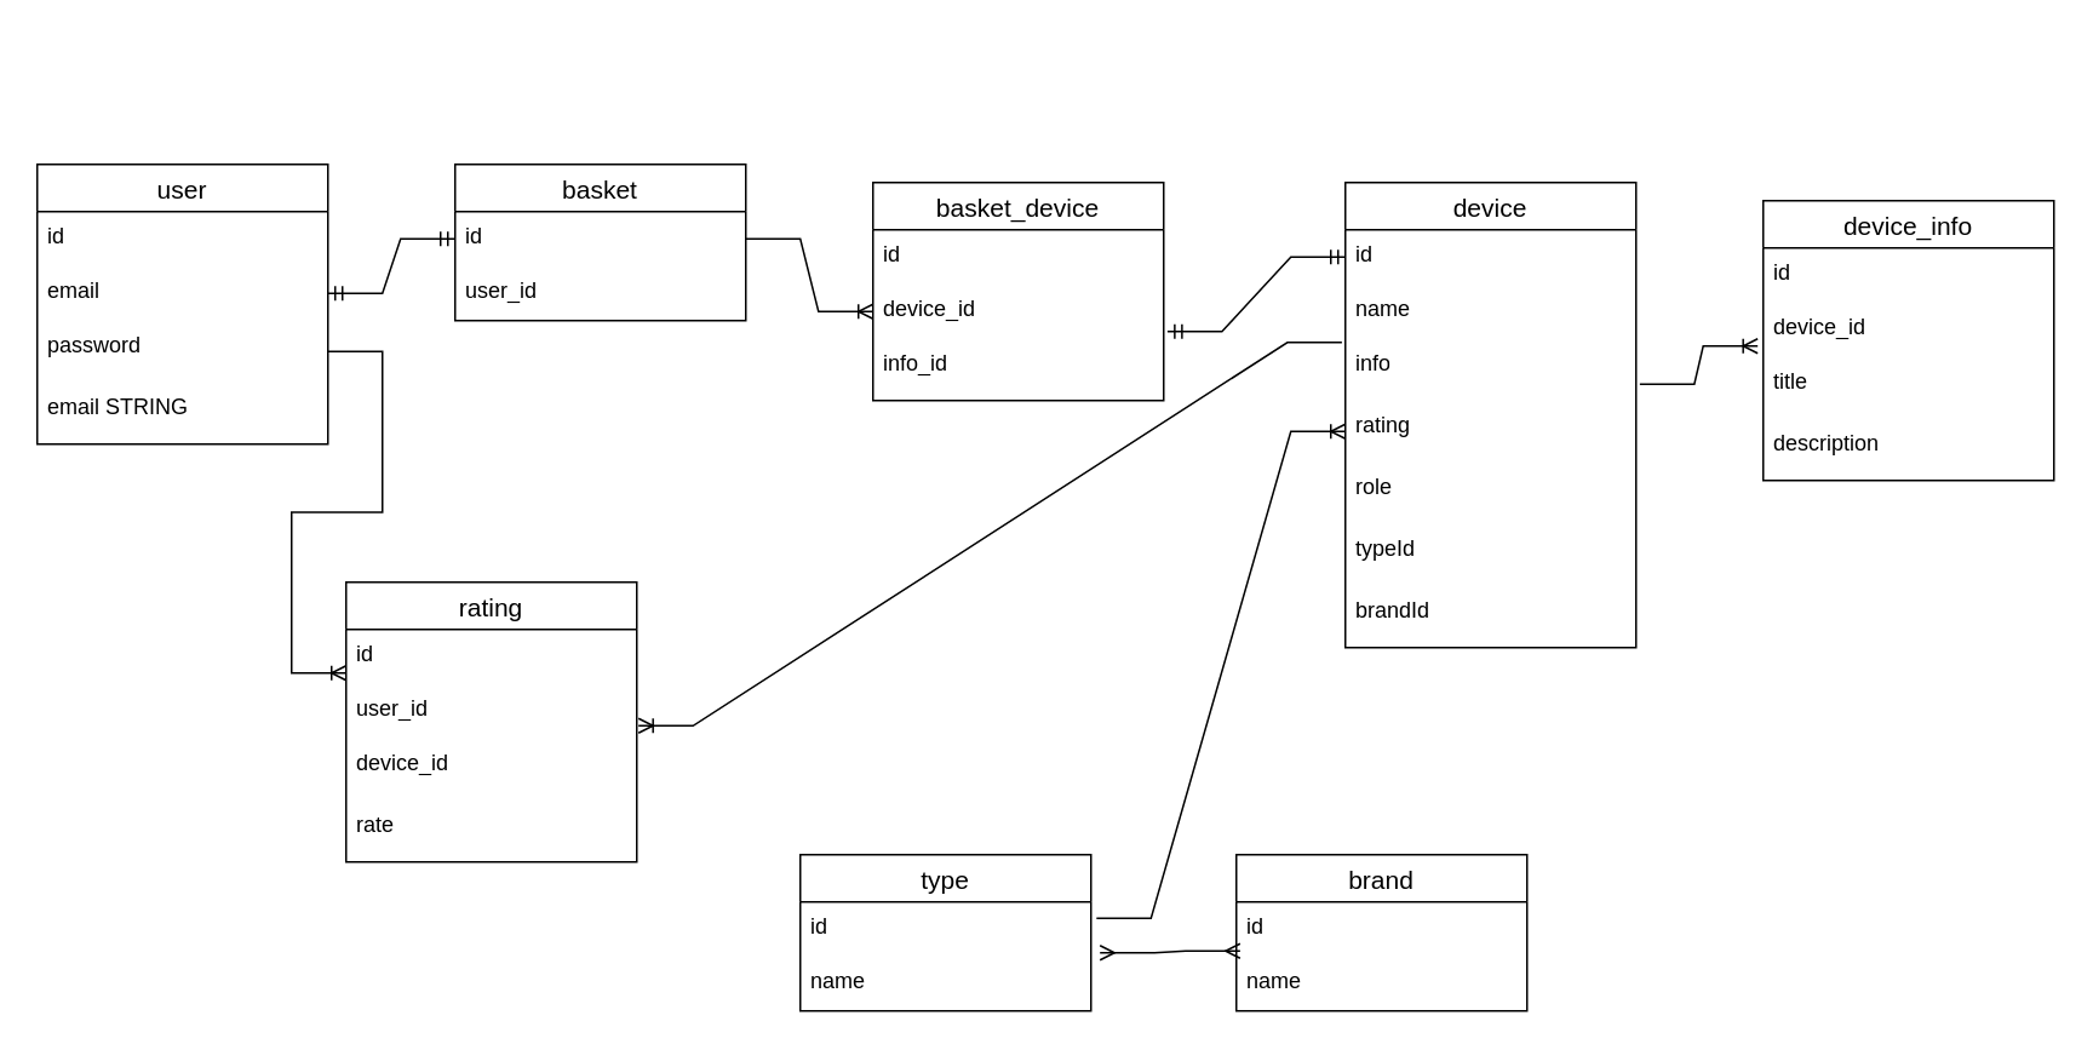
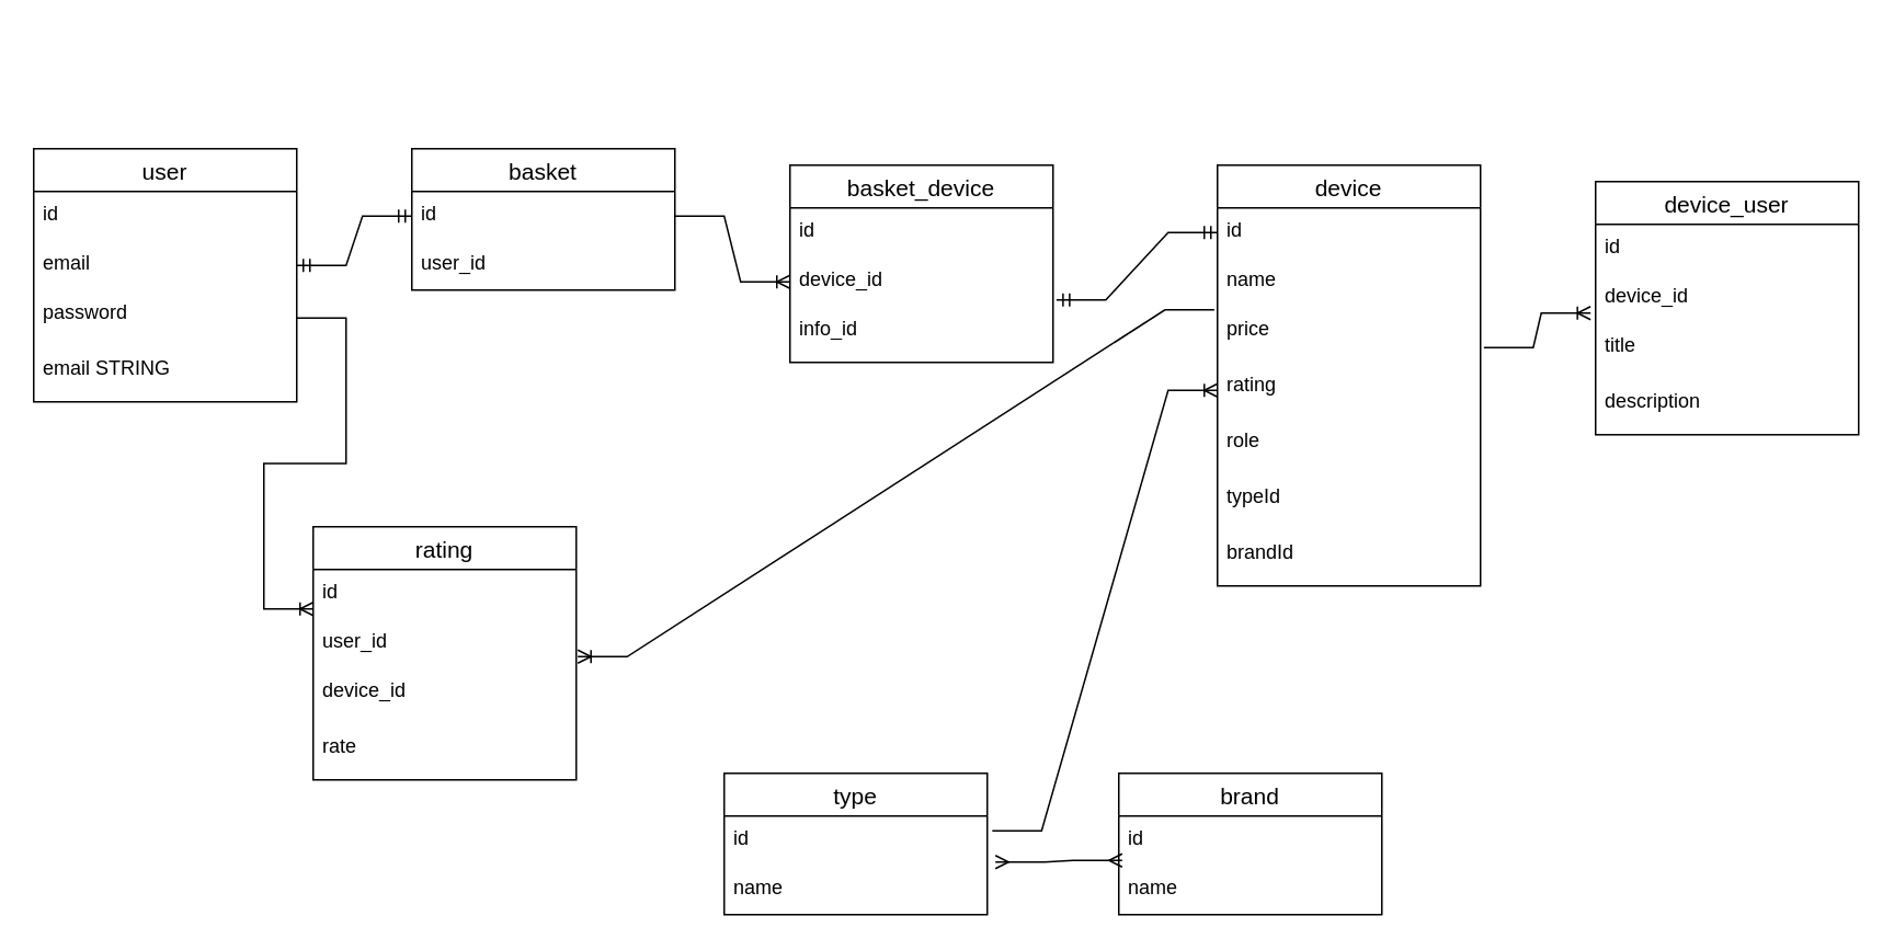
  <mxCell id="0" />
  <mxCell id="1" parent="0" />
  <mxCell id="2" value="user" style="swimlane;fontStyle=0;childLayout=stackLayout;horizontal=1;startSize=26;horizontalStack=0;resizeParent=1;resizeParentMax=0;resizeLast=0;collapsible=1;marginBottom=0;align=center;fontSize=14;" vertex="1" parent="1"><mxGeometry x="20" y="90" width="160" height="154" as="geometry"><mxRectangle x="230" y="710" width="60" height="30" as="alternateBounds" /></mxGeometry></mxCell>
  <mxCell id="3" value="id" style="text;strokeColor=none;fillColor=none;spacingLeft=4;spacingRight=4;overflow=hidden;rotatable=0;points=[[0,0.5],[1,0.5]];portConstraint=eastwest;fontSize=12;whiteSpace=wrap;html=1;" vertex="1" parent="2"><mxGeometry y="26" width="160" height="30" as="geometry" /></mxCell>
  <mxCell id="4" value="email" style="text;strokeColor=none;fillColor=none;spacingLeft=4;spacingRight=4;overflow=hidden;rotatable=0;points=[[0,0.5],[1,0.5]];portConstraint=eastwest;fontSize=12;whiteSpace=wrap;html=1;" vertex="1" parent="2"><mxGeometry y="56" width="160" height="30" as="geometry" /></mxCell>
  <mxCell id="5" value="password" style="text;strokeColor=none;fillColor=none;spacingLeft=4;spacingRight=4;overflow=hidden;rotatable=0;points=[[0,0.5],[1,0.5]];portConstraint=eastwest;fontSize=12;whiteSpace=wrap;html=1;" vertex="1" parent="2"><mxGeometry y="86" width="160" height="34" as="geometry" /></mxCell>
  <mxCell id="6" value="email STRING" style="text;strokeColor=none;fillColor=none;spacingLeft=4;spacingRight=4;overflow=hidden;rotatable=0;points=[[0,0.5],[1,0.5]];portConstraint=eastwest;fontSize=12;whiteSpace=wrap;html=1;" vertex="1" parent="2"><mxGeometry y="120" width="160" height="34" as="geometry" /></mxCell>
  <mxCell id="7" value="basket" style="swimlane;fontStyle=0;childLayout=stackLayout;horizontal=1;startSize=26;horizontalStack=0;resizeParent=1;resizeParentMax=0;resizeLast=0;collapsible=1;marginBottom=0;align=center;fontSize=14;" vertex="1" parent="1"><mxGeometry x="250" y="90" width="160" height="86" as="geometry"><mxRectangle x="230" y="710" width="60" height="30" as="alternateBounds" /></mxGeometry></mxCell>
  <mxCell id="8" value="id" style="text;strokeColor=none;fillColor=none;spacingLeft=4;spacingRight=4;overflow=hidden;rotatable=0;points=[[0,0.5],[1,0.5]];portConstraint=eastwest;fontSize=12;whiteSpace=wrap;html=1;" vertex="1" parent="7"><mxGeometry y="26" width="160" height="30" as="geometry" /></mxCell>
  <mxCell id="9" value="user_id" style="text;strokeColor=none;fillColor=none;spacingLeft=4;spacingRight=4;overflow=hidden;rotatable=0;points=[[0,0.5],[1,0.5]];portConstraint=eastwest;fontSize=12;whiteSpace=wrap;html=1;" vertex="1" parent="7"><mxGeometry y="56" width="160" height="30" as="geometry" /></mxCell>
  <mxCell id="10" value="" style="edgeStyle=entityRelationEdgeStyle;fontSize=12;html=1;endArrow=ERmandOne;startArrow=ERmandOne;rounded=0;entryX=0;entryY=0.5;entryDx=0;entryDy=0;exitX=1;exitY=0.5;exitDx=0;exitDy=0;" edge="1" parent="1" source="4" target="8"><mxGeometry width="100" height="100" relative="1" as="geometry"><mxPoint x="360" y="350" as="sourcePoint" /><mxPoint x="450" y="250" as="targetPoint" /></mxGeometry></mxCell>
  <mxCell id="11" value="device" style="swimlane;fontStyle=0;childLayout=stackLayout;horizontal=1;startSize=26;horizontalStack=0;resizeParent=1;resizeParentMax=0;resizeLast=0;collapsible=1;marginBottom=0;align=center;fontSize=14;" vertex="1" parent="1"><mxGeometry x="740" y="100" width="160" height="256" as="geometry"><mxRectangle x="230" y="710" width="60" height="30" as="alternateBounds" /></mxGeometry></mxCell>
  <mxCell id="12" value="id" style="text;strokeColor=none;fillColor=none;spacingLeft=4;spacingRight=4;overflow=hidden;rotatable=0;points=[[0,0.5],[1,0.5]];portConstraint=eastwest;fontSize=12;whiteSpace=wrap;html=1;" vertex="1" parent="11"><mxGeometry y="26" width="160" height="30" as="geometry" /></mxCell>
  <mxCell id="13" value="name" style="text;strokeColor=none;fillColor=none;spacingLeft=4;spacingRight=4;overflow=hidden;rotatable=0;points=[[0,0.5],[1,0.5]];portConstraint=eastwest;fontSize=12;whiteSpace=wrap;html=1;" vertex="1" parent="11"><mxGeometry y="56" width="160" height="30" as="geometry" /></mxCell>
- <mxCell id="14" value="info" style="text;strokeColor=none;fillColor=none;spacingLeft=4;spacingRight=4;overflow=hidden;rotatable=0;points=[[0,0.5],[1,0.5]];portConstraint=eastwest;fontSize=12;whiteSpace=wrap;html=1;" vertex="1" parent="11"><mxGeometry y="86" width="160" height="34" as="geometry" /></mxCell>
+ <mxCell id="14" value="price" style="text;strokeColor=none;fillColor=none;spacingLeft=4;spacingRight=4;overflow=hidden;rotatable=0;points=[[0,0.5],[1,0.5]];portConstraint=eastwest;fontSize=12;whiteSpace=wrap;html=1;" vertex="1" parent="11"><mxGeometry y="86" width="160" height="34" as="geometry" /></mxCell>
  <mxCell id="15" value="rating" style="text;strokeColor=none;fillColor=none;spacingLeft=4;spacingRight=4;overflow=hidden;rotatable=0;points=[[0,0.5],[1,0.5]];portConstraint=eastwest;fontSize=12;whiteSpace=wrap;html=1;" vertex="1" parent="11"><mxGeometry y="120" width="160" height="34" as="geometry" /></mxCell>
  <mxCell id="16" value="role" style="text;strokeColor=none;fillColor=none;spacingLeft=4;spacingRight=4;overflow=hidden;rotatable=0;points=[[0,0.5],[1,0.5]];portConstraint=eastwest;fontSize=12;whiteSpace=wrap;html=1;" vertex="1" parent="11"><mxGeometry y="154" width="160" height="34" as="geometry" /></mxCell>
  <mxCell id="17" value="typeId" style="text;strokeColor=none;fillColor=none;spacingLeft=4;spacingRight=4;overflow=hidden;rotatable=0;points=[[0,0.5],[1,0.5]];portConstraint=eastwest;fontSize=12;whiteSpace=wrap;html=1;" vertex="1" parent="11"><mxGeometry y="188" width="160" height="34" as="geometry" /></mxCell>
  <mxCell id="18" value="brandId" style="text;strokeColor=none;fillColor=none;spacingLeft=4;spacingRight=4;overflow=hidden;rotatable=0;points=[[0,0.5],[1,0.5]];portConstraint=eastwest;fontSize=12;whiteSpace=wrap;html=1;" vertex="1" parent="11"><mxGeometry y="222" width="160" height="34" as="geometry" /></mxCell>
  <mxCell id="19" value="type" style="swimlane;fontStyle=0;childLayout=stackLayout;horizontal=1;startSize=26;horizontalStack=0;resizeParent=1;resizeParentMax=0;resizeLast=0;collapsible=1;marginBottom=0;align=center;fontSize=14;" vertex="1" parent="1"><mxGeometry x="440" y="470" width="160" height="86" as="geometry"><mxRectangle x="230" y="710" width="60" height="30" as="alternateBounds" /></mxGeometry></mxCell>
  <mxCell id="20" value="id" style="text;strokeColor=none;fillColor=none;spacingLeft=4;spacingRight=4;overflow=hidden;rotatable=0;points=[[0,0.5],[1,0.5]];portConstraint=eastwest;fontSize=12;whiteSpace=wrap;html=1;" vertex="1" parent="19"><mxGeometry y="26" width="160" height="30" as="geometry" /></mxCell>
  <mxCell id="21" value="name" style="text;strokeColor=none;fillColor=none;spacingLeft=4;spacingRight=4;overflow=hidden;rotatable=0;points=[[0,0.5],[1,0.5]];portConstraint=eastwest;fontSize=12;whiteSpace=wrap;html=1;" vertex="1" parent="19"><mxGeometry y="56" width="160" height="30" as="geometry" /></mxCell>
  <mxCell id="22" value="brand" style="swimlane;fontStyle=0;childLayout=stackLayout;horizontal=1;startSize=26;horizontalStack=0;resizeParent=1;resizeParentMax=0;resizeLast=0;collapsible=1;marginBottom=0;align=center;fontSize=14;" vertex="1" parent="1"><mxGeometry x="680" y="470" width="160" height="86" as="geometry"><mxRectangle x="230" y="710" width="60" height="30" as="alternateBounds" /></mxGeometry></mxCell>
  <mxCell id="23" value="id" style="text;strokeColor=none;fillColor=none;spacingLeft=4;spacingRight=4;overflow=hidden;rotatable=0;points=[[0,0.5],[1,0.5]];portConstraint=eastwest;fontSize=12;whiteSpace=wrap;html=1;" vertex="1" parent="22"><mxGeometry y="26" width="160" height="30" as="geometry" /></mxCell>
  <mxCell id="24" value="name" style="text;strokeColor=none;fillColor=none;spacingLeft=4;spacingRight=4;overflow=hidden;rotatable=0;points=[[0,0.5],[1,0.5]];portConstraint=eastwest;fontSize=12;whiteSpace=wrap;html=1;" vertex="1" parent="22"><mxGeometry y="56" width="160" height="30" as="geometry" /></mxCell>
  <mxCell id="25" value="" style="edgeStyle=entityRelationEdgeStyle;fontSize=12;html=1;endArrow=ERoneToMany;rounded=0;exitX=1.019;exitY=0.3;exitDx=0;exitDy=0;exitPerimeter=0;entryX=0;entryY=0.5;entryDx=0;entryDy=0;" edge="1" parent="1" source="20" target="15"><mxGeometry width="100" height="100" relative="1" as="geometry"><mxPoint x="290" y="520" as="sourcePoint" /><mxPoint x="390" y="420" as="targetPoint" /></mxGeometry></mxCell>
  <mxCell id="26" value="" style="edgeStyle=entityRelationEdgeStyle;fontSize=12;html=1;endArrow=ERmany;startArrow=ERmany;rounded=0;entryX=1.031;entryY=-0.067;entryDx=0;entryDy=0;entryPerimeter=0;exitX=0.013;exitY=0.9;exitDx=0;exitDy=0;exitPerimeter=0;" edge="1" parent="1" source="23" target="21"><mxGeometry width="100" height="100" relative="1" as="geometry"><mxPoint x="420" y="620" as="sourcePoint" /><mxPoint x="510" y="510" as="targetPoint" /></mxGeometry></mxCell>
- <mxCell id="27" value="device_info" style="swimlane;fontStyle=0;childLayout=stackLayout;horizontal=1;startSize=26;horizontalStack=0;resizeParent=1;resizeParentMax=0;resizeLast=0;collapsible=1;marginBottom=0;align=center;fontSize=14;" vertex="1" parent="1"><mxGeometry x="970" y="110" width="160" height="154" as="geometry"><mxRectangle x="230" y="710" width="60" height="30" as="alternateBounds" /></mxGeometry></mxCell>
+ <mxCell id="27" value="device_user" style="swimlane;fontStyle=0;childLayout=stackLayout;horizontal=1;startSize=26;horizontalStack=0;resizeParent=1;resizeParentMax=0;resizeLast=0;collapsible=1;marginBottom=0;align=center;fontSize=14;" vertex="1" parent="1"><mxGeometry x="970" y="110" width="160" height="154" as="geometry"><mxRectangle x="230" y="710" width="60" height="30" as="alternateBounds" /></mxGeometry></mxCell>
  <mxCell id="28" value="id" style="text;strokeColor=none;fillColor=none;spacingLeft=4;spacingRight=4;overflow=hidden;rotatable=0;points=[[0,0.5],[1,0.5]];portConstraint=eastwest;fontSize=12;whiteSpace=wrap;html=1;" vertex="1" parent="27"><mxGeometry y="26" width="160" height="30" as="geometry" /></mxCell>
  <mxCell id="29" value="device_id" style="text;strokeColor=none;fillColor=none;spacingLeft=4;spacingRight=4;overflow=hidden;rotatable=0;points=[[0,0.5],[1,0.5]];portConstraint=eastwest;fontSize=12;whiteSpace=wrap;html=1;" vertex="1" parent="27"><mxGeometry y="56" width="160" height="30" as="geometry" /></mxCell>
  <mxCell id="30" value="title" style="text;strokeColor=none;fillColor=none;spacingLeft=4;spacingRight=4;overflow=hidden;rotatable=0;points=[[0,0.5],[1,0.5]];portConstraint=eastwest;fontSize=12;whiteSpace=wrap;html=1;" vertex="1" parent="27"><mxGeometry y="86" width="160" height="34" as="geometry" /></mxCell>
  <mxCell id="31" value="description" style="text;strokeColor=none;fillColor=none;spacingLeft=4;spacingRight=4;overflow=hidden;rotatable=0;points=[[0,0.5],[1,0.5]];portConstraint=eastwest;fontSize=12;whiteSpace=wrap;html=1;" vertex="1" parent="27"><mxGeometry y="120" width="160" height="34" as="geometry" /></mxCell>
  <mxCell id="32" value="" style="edgeStyle=entityRelationEdgeStyle;fontSize=12;html=1;endArrow=ERoneToMany;rounded=0;exitX=1.013;exitY=0.735;exitDx=0;exitDy=0;exitPerimeter=0;entryX=-0.019;entryY=0.8;entryDx=0;entryDy=0;entryPerimeter=0;" edge="1" parent="1" source="14" target="29"><mxGeometry width="100" height="100" relative="1" as="geometry"><mxPoint x="440" y="370" as="sourcePoint" /><mxPoint x="540" y="270" as="targetPoint" /></mxGeometry></mxCell>
  <mxCell id="33" value="basket_device" style="swimlane;fontStyle=0;childLayout=stackLayout;horizontal=1;startSize=26;horizontalStack=0;resizeParent=1;resizeParentMax=0;resizeLast=0;collapsible=1;marginBottom=0;align=center;fontSize=14;" vertex="1" parent="1"><mxGeometry x="480" y="100" width="160" height="120" as="geometry"><mxRectangle x="230" y="710" width="60" height="30" as="alternateBounds" /></mxGeometry></mxCell>
  <mxCell id="34" value="id" style="text;strokeColor=none;fillColor=none;spacingLeft=4;spacingRight=4;overflow=hidden;rotatable=0;points=[[0,0.5],[1,0.5]];portConstraint=eastwest;fontSize=12;whiteSpace=wrap;html=1;" vertex="1" parent="33"><mxGeometry y="26" width="160" height="30" as="geometry" /></mxCell>
  <mxCell id="35" value="device_id" style="text;strokeColor=none;fillColor=none;spacingLeft=4;spacingRight=4;overflow=hidden;rotatable=0;points=[[0,0.5],[1,0.5]];portConstraint=eastwest;fontSize=12;whiteSpace=wrap;html=1;" vertex="1" parent="33"><mxGeometry y="56" width="160" height="30" as="geometry" /></mxCell>
  <mxCell id="36" value="info_id" style="text;strokeColor=none;fillColor=none;spacingLeft=4;spacingRight=4;overflow=hidden;rotatable=0;points=[[0,0.5],[1,0.5]];portConstraint=eastwest;fontSize=12;whiteSpace=wrap;html=1;" vertex="1" parent="33"><mxGeometry y="86" width="160" height="34" as="geometry" /></mxCell>
  <mxCell id="37" value="" style="edgeStyle=entityRelationEdgeStyle;fontSize=12;html=1;endArrow=ERoneToMany;rounded=0;entryX=0;entryY=0.5;entryDx=0;entryDy=0;exitX=1;exitY=0.5;exitDx=0;exitDy=0;" edge="1" parent="1" source="8" target="35"><mxGeometry width="100" height="100" relative="1" as="geometry"><mxPoint x="380" y="250" as="sourcePoint" /><mxPoint x="480" y="150" as="targetPoint" /><Array as="points"><mxPoint x="250" y="20" /><mxPoint x="230" y="70" /></Array></mxGeometry></mxCell>
  <mxCell id="38" value="" style="edgeStyle=entityRelationEdgeStyle;fontSize=12;html=1;endArrow=ERmandOne;startArrow=ERmandOne;rounded=0;exitX=1.013;exitY=-0.118;exitDx=0;exitDy=0;exitPerimeter=0;entryX=0;entryY=0.5;entryDx=0;entryDy=0;" edge="1" parent="1" source="36" target="12"><mxGeometry width="100" height="100" relative="1" as="geometry"><mxPoint x="690" y="244" as="sourcePoint" /><mxPoint x="850" y="267" as="targetPoint" /></mxGeometry></mxCell>
  <mxCell id="39" value="rating" style="swimlane;fontStyle=0;childLayout=stackLayout;horizontal=1;startSize=26;horizontalStack=0;resizeParent=1;resizeParentMax=0;resizeLast=0;collapsible=1;marginBottom=0;align=center;fontSize=14;" vertex="1" parent="1"><mxGeometry x="190" y="320" width="160" height="154" as="geometry"><mxRectangle x="230" y="710" width="60" height="30" as="alternateBounds" /></mxGeometry></mxCell>
  <mxCell id="40" value="id" style="text;strokeColor=none;fillColor=none;spacingLeft=4;spacingRight=4;overflow=hidden;rotatable=0;points=[[0,0.5],[1,0.5]];portConstraint=eastwest;fontSize=12;whiteSpace=wrap;html=1;" vertex="1" parent="39"><mxGeometry y="26" width="160" height="30" as="geometry" /></mxCell>
  <mxCell id="41" value="user_id" style="text;strokeColor=none;fillColor=none;spacingLeft=4;spacingRight=4;overflow=hidden;rotatable=0;points=[[0,0.5],[1,0.5]];portConstraint=eastwest;fontSize=12;whiteSpace=wrap;html=1;" vertex="1" parent="39"><mxGeometry y="56" width="160" height="30" as="geometry" /></mxCell>
  <mxCell id="42" value="device_id" style="text;strokeColor=none;fillColor=none;spacingLeft=4;spacingRight=4;overflow=hidden;rotatable=0;points=[[0,0.5],[1,0.5]];portConstraint=eastwest;fontSize=12;whiteSpace=wrap;html=1;" vertex="1" parent="39"><mxGeometry y="86" width="160" height="34" as="geometry" /></mxCell>
  <mxCell id="43" value="rate" style="text;strokeColor=none;fillColor=none;spacingLeft=4;spacingRight=4;overflow=hidden;rotatable=0;points=[[0,0.5],[1,0.5]];portConstraint=eastwest;fontSize=12;whiteSpace=wrap;html=1;" vertex="1" parent="39"><mxGeometry y="120" width="160" height="34" as="geometry" /></mxCell>
  <mxCell id="44" value="" style="edgeStyle=entityRelationEdgeStyle;fontSize=12;html=1;endArrow=ERoneToMany;rounded=0;exitX=1;exitY=0.5;exitDx=0;exitDy=0;entryX=0;entryY=0.8;entryDx=0;entryDy=0;entryPerimeter=0;" edge="1" parent="1" source="5" target="40"><mxGeometry width="100" height="100" relative="1" as="geometry"><mxPoint x="210" y="350" as="sourcePoint" /><mxPoint x="310" y="250" as="targetPoint" /><Array as="points"><mxPoint x="40" y="190" /></Array></mxGeometry></mxCell>
  <mxCell id="45" value="" style="edgeStyle=entityRelationEdgeStyle;fontSize=12;html=1;endArrow=ERoneToMany;rounded=0;exitX=-0.012;exitY=0.059;exitDx=0;exitDy=0;exitPerimeter=0;entryX=1.006;entryY=0.767;entryDx=0;entryDy=0;entryPerimeter=0;" edge="1" parent="1" source="14" target="41"><mxGeometry width="100" height="100" relative="1" as="geometry"><mxPoint x="590" y="470" as="sourcePoint" /><mxPoint x="690" y="370" as="targetPoint" /></mxGeometry></mxCell>
